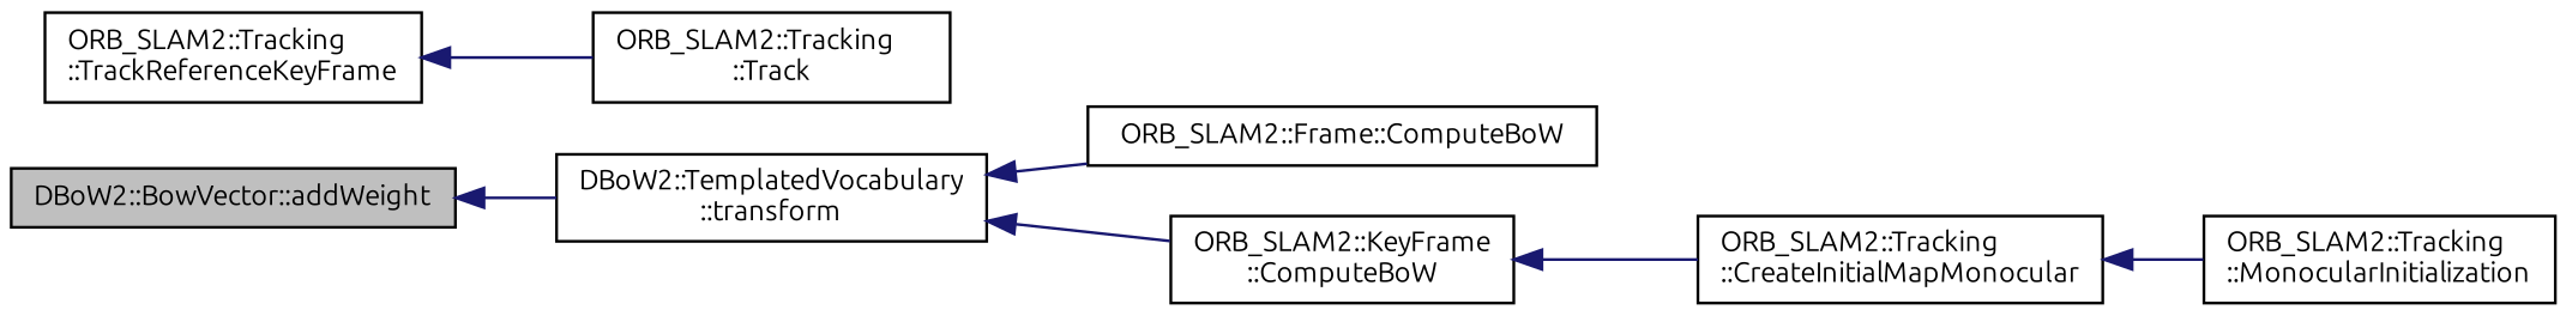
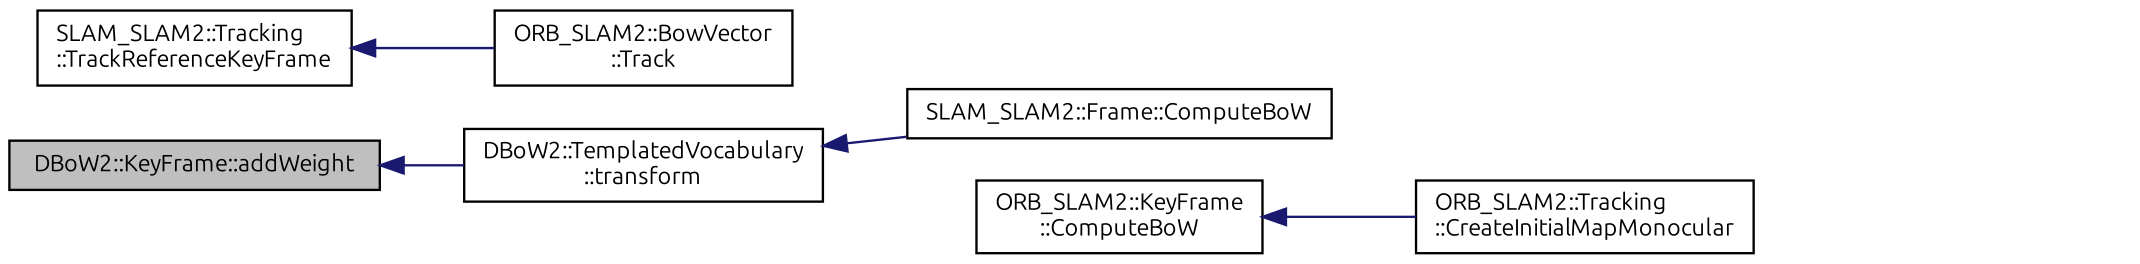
  digraph {
    fontname=Ubuntu
    rankdir=LR
    node [color=black fillcolor=white fontname=Ubuntu fontsize=10 shape=record style=filled]
    edge [color=midnightblue dir=back fontname=Ubuntu fontsize=10 labelfontname=Helvetica labelfontsize=10 style=solid]
-   n1 [fillcolor=grey75 fontcolor=black height=0.2 label="DBoW2::BowVector::addWeight" width=0.4]
+   n1 [fillcolor=grey75 fontcolor=black height=0.2 label="DBoW2::KeyFrame::addWeight" width=0.4]
    n2 [height=0.2 label="DBoW2::TemplatedVocabulary\l::transform" width=0.4]
-   n3 [height=0.2 label="ORB_SLAM2::Frame::ComputeBoW" width=0.4]
+   n3 [height=0.2 label="SLAM_SLAM2::Frame::ComputeBoW" width=0.4]
    n4 [height=0.2 label="ORB_SLAM2::KeyFrame\l::ComputeBoW" width=0.4]
    n5 [height=0.2 label="ORB_SLAM2::Tracking\l::CreateInitialMapMonocular" width=0.4]
-   n6 [height=0.2 label="ORB_SLAM2::Tracking\l::TrackReferenceKeyFrame" width=0.4]
-   n7 [height=0.2 label="ORB_SLAM2::Tracking\l::Track" width=0.4]
-   n8 [height=0.2 label="ORB_SLAM2::Tracking\l::MonocularInitialization" width=0.4]
+   n6 [height=0.2 label="SLAM_SLAM2::Tracking\l::TrackReferenceKeyFrame" width=0.4]
+   n7 [height=0.2 label="ORB_SLAM2::BowVector\l::Track" width=0.4]
    n1 -> n2
    n2 -> n3
-   n2 -> n4
    n4 -> n5
-   n5 -> n8
    n6 -> n7
  }
